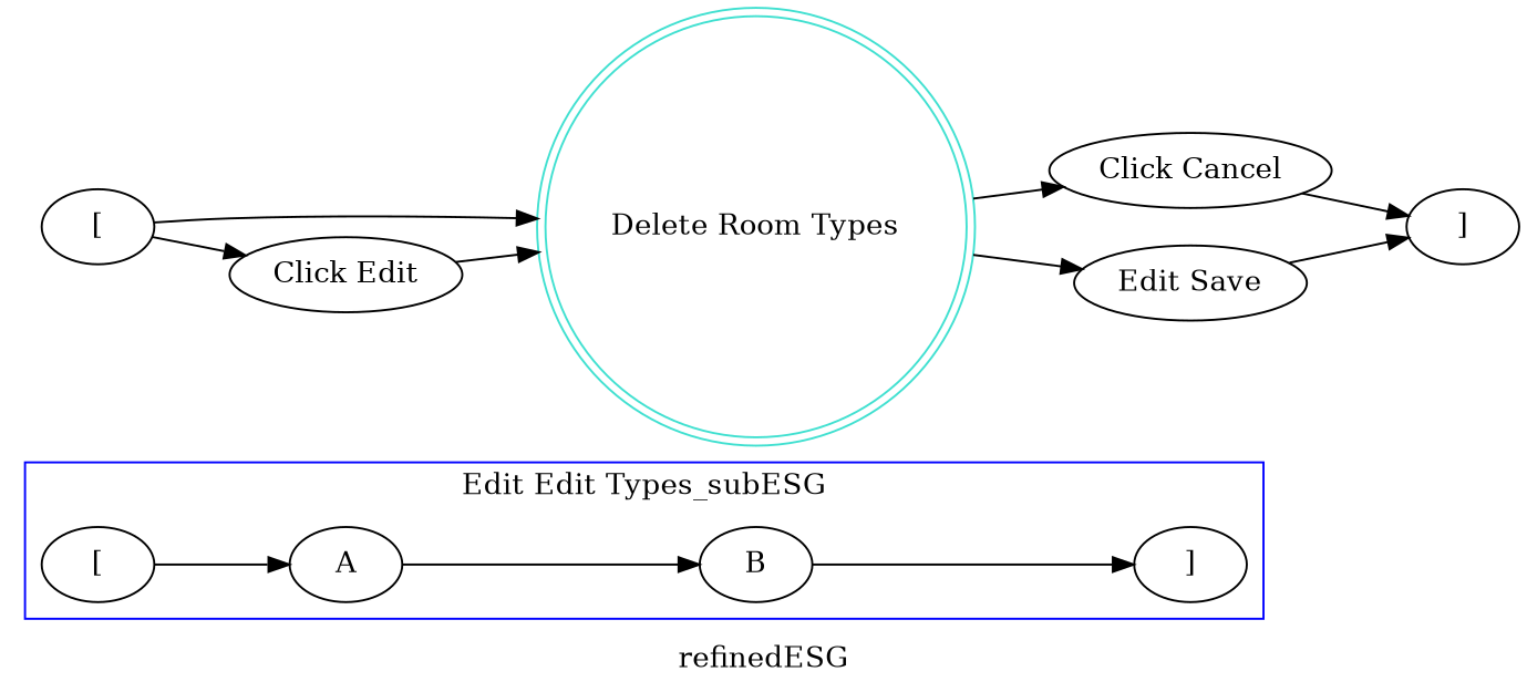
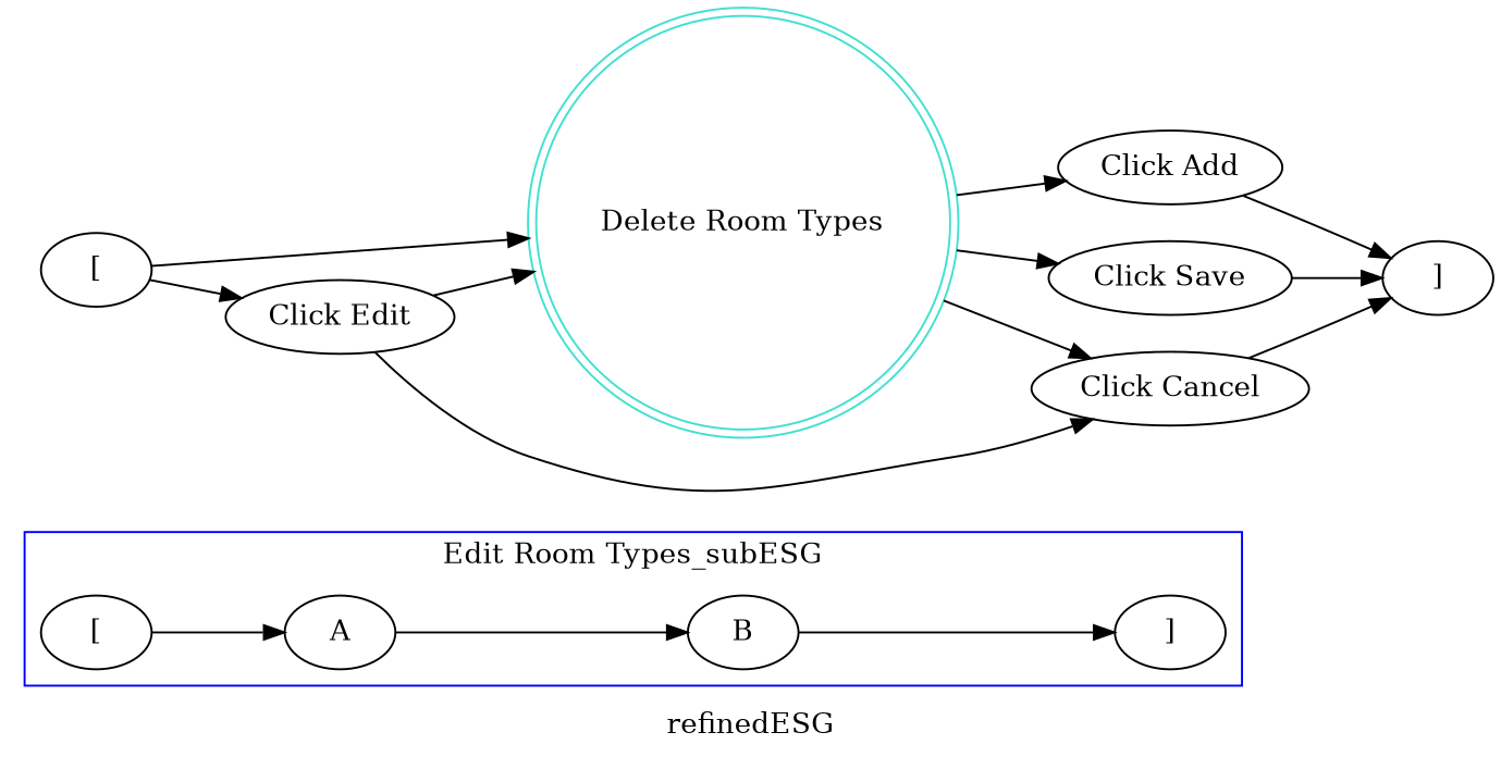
  digraph {
    label=refinedESG
    rankdir=LR
    node [color=black shape=ellipse]
    edge [color=black]
    n1 [label="["]
    n2 [label=A]
    n3 [label=B]
    n4 [label="]"]
    n5 [label="["]
    n6 [color=turquoise label="Delete Room Types" shape=doublecircle]
    n7 [label="Click Edit"]
+   n8 [label="Click Add"]
    n9 [label="Click Cancel"]
-   n10 [label="Edit Save"]
+   n10 [label="Click Save"]
    n11 [label="]"]
    subgraph cluster_1 {
      color=blue
-     label="Edit Edit Types_subESG"
+     label="Edit Room Types_subESG"
      n1
      n2
      n3
      n4
    }
    n1 -> n2
    n2 -> n3
    n3 -> n4
    n5 -> n6
    n5 -> n7
+   n6 -> n8
    n6 -> n9
    n6 -> n10
    n7 -> n6
+   n7 -> n9
+   n8 -> n11
    n9 -> n11
    n10 -> n11
  }
